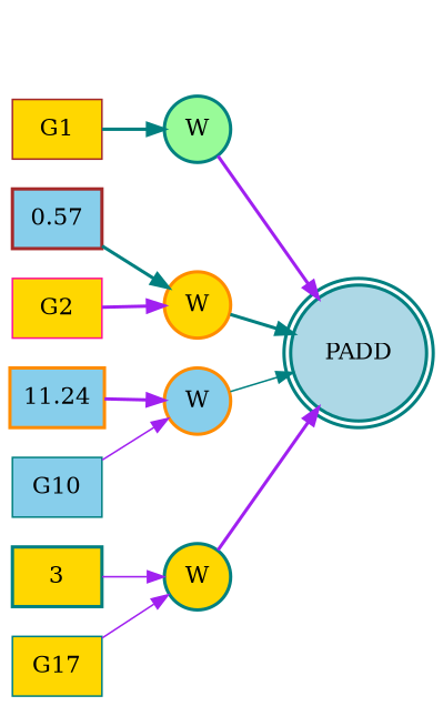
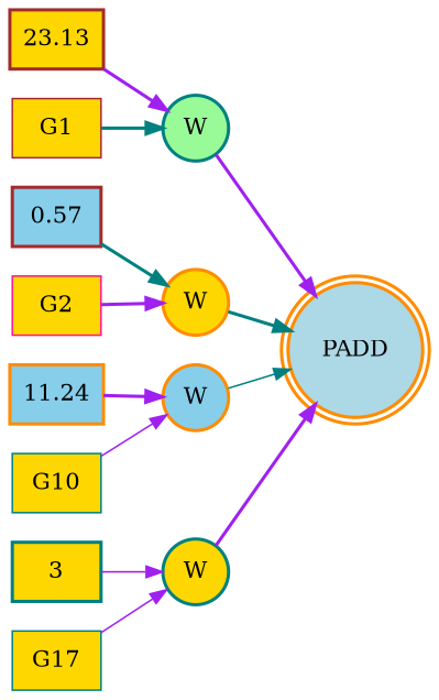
  digraph {
    dir=none
    rankdir=LR
    node [color=teal fillcolor=gold shape=box style="bold,filled"]
    edge [color=purple style=bold]
-   n1 [fillcolor=lightblue label=PADD shape=doublecircle]
+   n1 [color=darkorange fillcolor=lightblue label=PADD shape=doublecircle]
    n2 [fillcolor=palegreen label=W shape=circle]
+   n3 [color=brown label=23.13]
    n4 [color=brown label=G1 style=filled]
    n5 [color=darkorange label=W shape=circle]
    n6 [color=brown fillcolor=skyblue label=0.57]
    n7 [color=deeppink label=G2 style=filled]
    n8 [color=darkorange fillcolor=skyblue label=W shape=circle]
    n9 [color=darkorange fillcolor=skyblue label=11.24]
-   n10 [fillcolor=skyblue label=G10 style=filled]
+   n10 [label=G10 style=filled]
    n11 [label=W shape=circle]
    n12 [label=3]
    n13 [label=G17 style=filled]
    n2 -> n1
+   n3 -> n2
    n4 -> n2 [color=teal]
    n5 -> n1 [color=teal]
    n6 -> n5 [color=teal]
    n7 -> n5
    n8 -> n1 [color=teal style=solid]
    n9 -> n8
    n10 -> n8 [style=solid]
    n11 -> n1
    n12 -> n11 [style=solid]
    n13 -> n11 [style=solid]
  }
